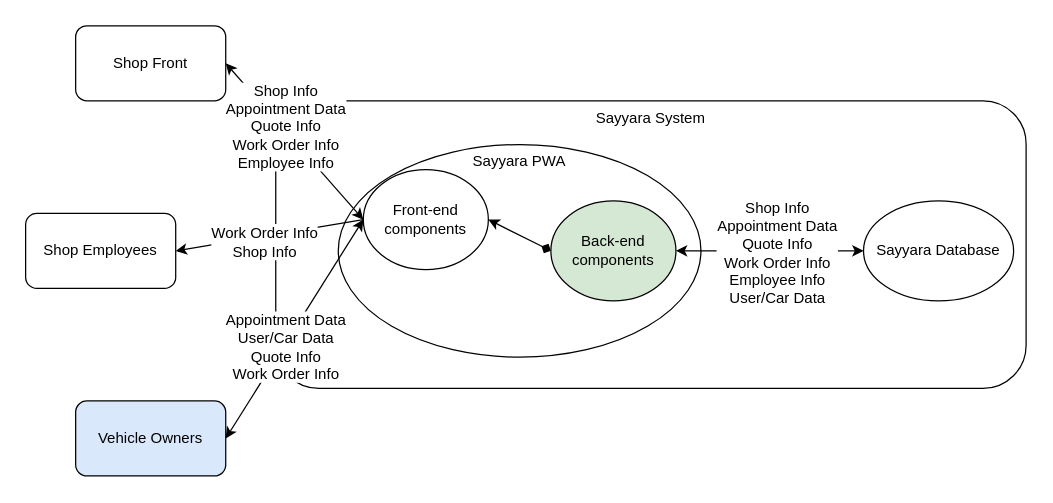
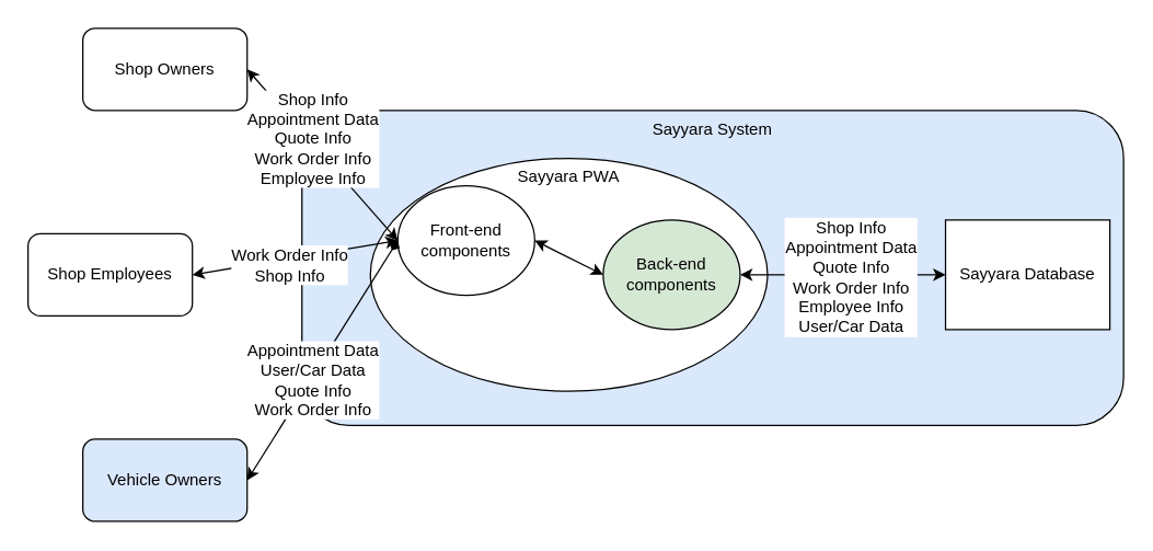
  <mxCell id="0" />
  <mxCell id="1" parent="0" />
- <mxCell id="2" value="Sayyara System" style="rounded=1;whiteSpace=wrap;html=1;glass=0;fontSize=12;verticalAlign=top;" vertex="1" parent="1"><mxGeometry x="220" y="80" width="600" height="230" as="geometry" /></mxCell>
+ <mxCell id="2" value="Sayyara System" style="rounded=1;whiteSpace=wrap;html=1;glass=0;fontSize=12;verticalAlign=top;fillColor=#dae8fc;" vertex="1" parent="1"><mxGeometry x="220" y="80" width="600" height="230" as="geometry" /></mxCell>
  <mxCell id="3" value="Sayyara PWA" style="ellipse;whiteSpace=wrap;html=1;rounded=0;glass=0;labelPosition=center;verticalLabelPosition=middle;align=center;verticalAlign=top;" vertex="1" parent="1"><mxGeometry x="270" y="115" width="290" height="170" as="geometry" /></mxCell>
- <mxCell id="4" value="Sayyara Database" style="ellipse;whiteSpace=wrap;html=1;rounded=0;glass=0;" vertex="1" parent="1"><mxGeometry x="690" y="160" width="120" height="80" as="geometry" /></mxCell>
- <mxCell id="5" style="edgeStyle=none;curved=1;orthogonalLoop=1;jettySize=auto;html=1;exitX=1;exitY=0.5;exitDx=0;exitDy=0;entryX=0;entryY=0.5;entryDx=0;entryDy=0;strokeColor=default;fontSize=12;startArrow=classic;startFill=1;endArrow=diamond;" edge="1" parent="1" source="6" target="9"><mxGeometry relative="1" as="geometry" /></mxCell>
+ <mxCell id="4" value="Sayyara Database" style="whiteSpace=wrap;html=1;glass=0;rounded=0;" vertex="1" parent="1"><mxGeometry x="690" y="160" width="120" height="80" as="geometry" /></mxCell>
+ <mxCell id="5" style="edgeStyle=none;curved=1;orthogonalLoop=1;jettySize=auto;html=1;exitX=1;exitY=0.5;exitDx=0;exitDy=0;entryX=0;entryY=0.5;entryDx=0;entryDy=0;strokeColor=default;fontSize=12;startArrow=classic;startFill=1;" edge="1" parent="1" source="6" target="9"><mxGeometry relative="1" as="geometry" /></mxCell>
  <mxCell id="6" value="Front-end components" style="ellipse;whiteSpace=wrap;html=1;rounded=0;glass=0;fontSize=12;" vertex="1" parent="1"><mxGeometry x="290" y="135" width="100" height="80" as="geometry" /></mxCell>
  <mxCell id="7" style="edgeStyle=none;curved=1;orthogonalLoop=1;jettySize=auto;html=1;exitX=1;exitY=0.5;exitDx=0;exitDy=0;entryX=0;entryY=0.5;entryDx=0;entryDy=0;strokeColor=default;fontSize=12;startArrow=classic;startFill=1;" edge="1" parent="1" source="9" target="4"><mxGeometry relative="1" as="geometry" /></mxCell>
  <mxCell id="8" value="Shop Info&lt;br&gt;Appointment Data&lt;br&gt;Quote Info&lt;br&gt;Work Order Info&lt;br&gt;Employee Info&lt;br&gt;User/Car Data" style="edgeLabel;html=1;align=center;verticalAlign=middle;resizable=0;points=[];fontSize=12;" vertex="1" connectable="0" parent="7"><mxGeometry x="0.068" y="-1" relative="1" as="geometry"><mxPoint as="offset" /></mxGeometry></mxCell>
  <mxCell id="9" value="Back-end components" style="ellipse;whiteSpace=wrap;html=1;rounded=0;glass=0;fontSize=12;fillColor=#d5e8d4;" vertex="1" parent="1"><mxGeometry x="440" y="160" width="100" height="80" as="geometry" /></mxCell>
  <mxCell id="10" style="edgeStyle=none;curved=1;orthogonalLoop=1;jettySize=auto;html=1;exitX=1;exitY=0.5;exitDx=0;exitDy=0;entryX=0;entryY=0.5;entryDx=0;entryDy=0;strokeColor=default;fontSize=12;startArrow=classic;startFill=1;" edge="1" parent="1" source="12" target="6"><mxGeometry relative="1" as="geometry" /></mxCell>
  <mxCell id="11" value="Shop Info&lt;br&gt;Appointment Data&lt;br&gt;Quote Info&lt;br&gt;Work Order Info&lt;br&gt;Employee Info" style="edgeLabel;html=1;align=center;verticalAlign=middle;resizable=0;points=[];fontSize=12;" vertex="1" connectable="0" parent="10"><mxGeometry x="-0.171" y="2" relative="1" as="geometry"><mxPoint as="offset" /></mxGeometry></mxCell>
- <mxCell id="12" value="Shop Front" style="rounded=1;whiteSpace=wrap;html=1;glass=0;fontSize=12;" vertex="1" parent="1"><mxGeometry x="60" y="20" width="120" height="60" as="geometry" /></mxCell>
- <mxCell id="13" style="edgeStyle=none;curved=1;orthogonalLoop=1;jettySize=auto;html=1;exitX=1;exitY=0.5;exitDx=0;exitDy=0;strokeColor=default;fontSize=12;startArrow=classic;startFill=1;entryX=0;entryY=0.5;entryDx=0;entryDy=0;endArrow=none;" edge="1" parent="1" source="15" target="6"><mxGeometry relative="1" as="geometry"><mxPoint x="270" y="200.4" as="targetPoint" /></mxGeometry></mxCell>
+ <mxCell id="12" value="Shop Owners" style="rounded=1;whiteSpace=wrap;html=1;glass=0;fontSize=12;" vertex="1" parent="1"><mxGeometry x="60" y="20" width="120" height="60" as="geometry" /></mxCell>
+ <mxCell id="13" style="edgeStyle=none;curved=1;orthogonalLoop=1;jettySize=auto;html=1;exitX=1;exitY=0.5;exitDx=0;exitDy=0;strokeColor=default;fontSize=12;startArrow=classic;startFill=1;entryX=0;entryY=0.5;entryDx=0;entryDy=0;" edge="1" parent="1" source="15" target="6"><mxGeometry relative="1" as="geometry"><mxPoint x="270" y="200.4" as="targetPoint" /></mxGeometry></mxCell>
  <mxCell id="14" value="Work Order Info&lt;br&gt;Shop Info" style="edgeLabel;html=1;align=center;verticalAlign=middle;resizable=0;points=[];fontSize=12;" vertex="1" connectable="0" parent="13"><mxGeometry x="-0.427" y="-1" relative="1" as="geometry"><mxPoint x="27" y="-1" as="offset" /></mxGeometry></mxCell>
  <mxCell id="15" value="Shop Employees" style="rounded=1;whiteSpace=wrap;html=1;glass=0;fontSize=12;" vertex="1" parent="1"><mxGeometry y="170" width="120" height="60" as="geometry" x="20" /></mxCell>
- <mxCell id="16" style="edgeStyle=none;curved=1;orthogonalLoop=1;jettySize=auto;html=1;exitX=1;exitY=0.5;exitDx=0;exitDy=0;entryX=0;entryY=0.5;entryDx=0;entryDy=0;strokeColor=default;fontSize=12;startArrow=classic;startFill=1;" edge="1" parent="1" source="18" target="6"><mxGeometry relative="1" as="geometry" /></mxCell>
+ <mxCell id="16" style="edgeStyle=none;curved=1;orthogonalLoop=1;jettySize=auto;html=1;exitX=1;exitY=0.5;exitDx=0;exitDy=0;entryX=0;entryY=0.5;entryDx=0;entryDy=0;strokeColor=default;fontSize=12;startArrow=classic;startFill=1;endArrow=diamond;" edge="1" parent="1" source="18" target="6"><mxGeometry relative="1" as="geometry" /></mxCell>
  <mxCell id="17" value="Appointment Data&lt;br&gt;User/Car Data&lt;br&gt;Quote Info&lt;br&gt;Work Order Info" style="edgeLabel;html=1;align=center;verticalAlign=middle;resizable=0;points=[];fontSize=12;" vertex="1" connectable="0" parent="16"><mxGeometry x="-0.157" y="-1" relative="1" as="geometry"><mxPoint as="offset" /></mxGeometry></mxCell>
  <mxCell id="18" value="Vehicle Owners" style="rounded=1;whiteSpace=wrap;html=1;glass=0;fontSize=12;fillColor=#dae8fc;" vertex="1" parent="1"><mxGeometry x="60" y="320" width="120" height="60" as="geometry" /></mxCell>
